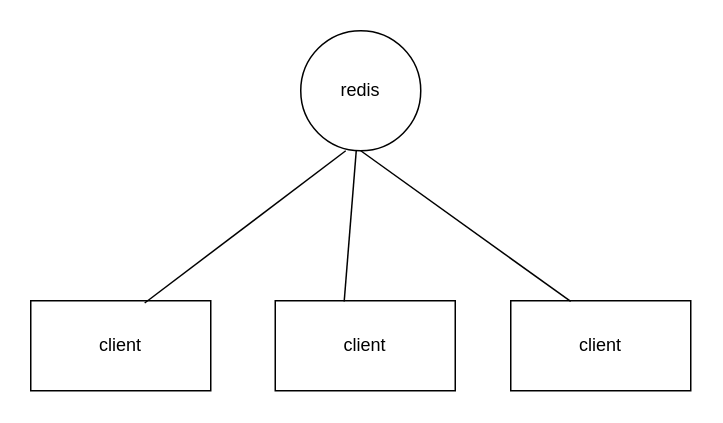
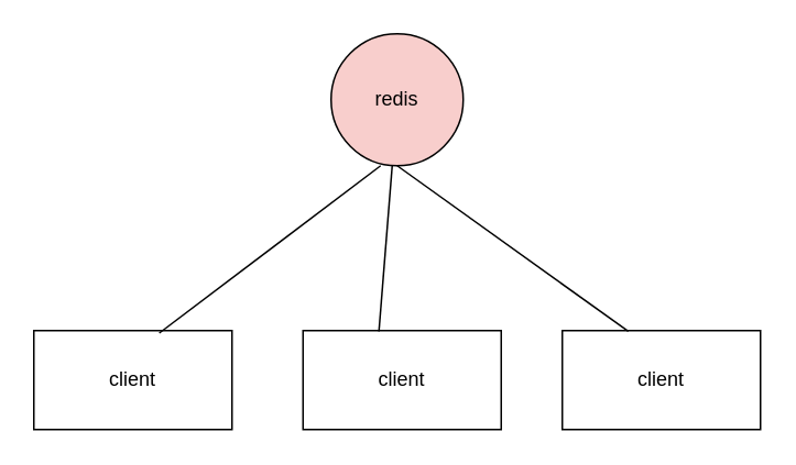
  <mxCell id="0" />
  <mxCell id="1" parent="0" />
- <mxCell id="2" value="redis" style="ellipse;whiteSpace=wrap;html=1;aspect=fixed;" vertex="1" parent="1"><mxGeometry x="200" y="20" width="80" height="80" as="geometry" /></mxCell>
+ <mxCell id="2" value="redis" style="ellipse;whiteSpace=wrap;html=1;aspect=fixed;fillColor=#f8cecc;" vertex="1" parent="1"><mxGeometry x="200" y="20" width="80" height="80" as="geometry" /></mxCell>
  <mxCell id="3" value="client" style="rounded=0;whiteSpace=wrap;html=1;" vertex="1" parent="1"><mxGeometry x="20" y="200" width="120" height="60" as="geometry" /></mxCell>
  <mxCell id="4" value="client" style="rounded=0;whiteSpace=wrap;html=1;" vertex="1" parent="1"><mxGeometry x="340" y="200" width="120" height="60" as="geometry" /></mxCell>
  <mxCell id="5" value="client" style="rounded=0;whiteSpace=wrap;html=1;" vertex="1" parent="1"><mxGeometry x="183" y="200" width="120" height="60" as="geometry" /></mxCell>
  <mxCell id="6" value="" style="endArrow=none;html=1;exitX=0.633;exitY=0.025;exitDx=0;exitDy=0;exitPerimeter=0;entryX=0.375;entryY=1;entryDx=0;entryDy=0;entryPerimeter=0;" edge="1" parent="1" source="3" target="2"><mxGeometry width="50" height="50" relative="1" as="geometry"><mxPoint x="140" y="125" as="sourcePoint" /><mxPoint x="190" y="75" as="targetPoint" /></mxGeometry></mxCell>
  <mxCell id="7" value="" style="endArrow=none;html=1;entryX=0.383;entryY=0.008;entryDx=0;entryDy=0;entryPerimeter=0;" edge="1" parent="1" target="5"><mxGeometry width="50" height="50" relative="1" as="geometry"><mxPoint x="237" y="100" as="sourcePoint" /><mxPoint x="70" y="280" as="targetPoint" /></mxGeometry></mxCell>
  <mxCell id="8" value="" style="endArrow=none;html=1;exitX=0.333;exitY=0.008;exitDx=0;exitDy=0;exitPerimeter=0;entryX=0.5;entryY=1;entryDx=0;entryDy=0;" edge="1" parent="1" source="4" target="2"><mxGeometry width="50" height="50" relative="1" as="geometry"><mxPoint x="20" y="330" as="sourcePoint" /><mxPoint x="240" y="110" as="targetPoint" /></mxGeometry></mxCell>
